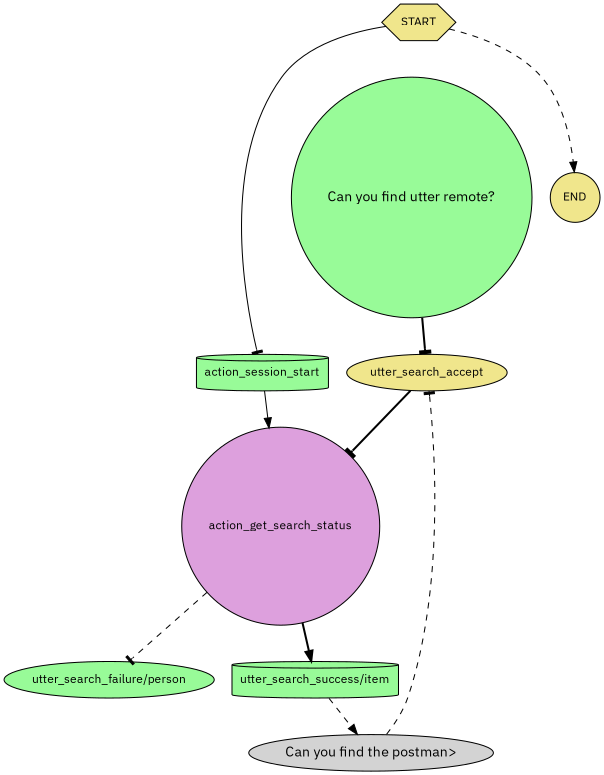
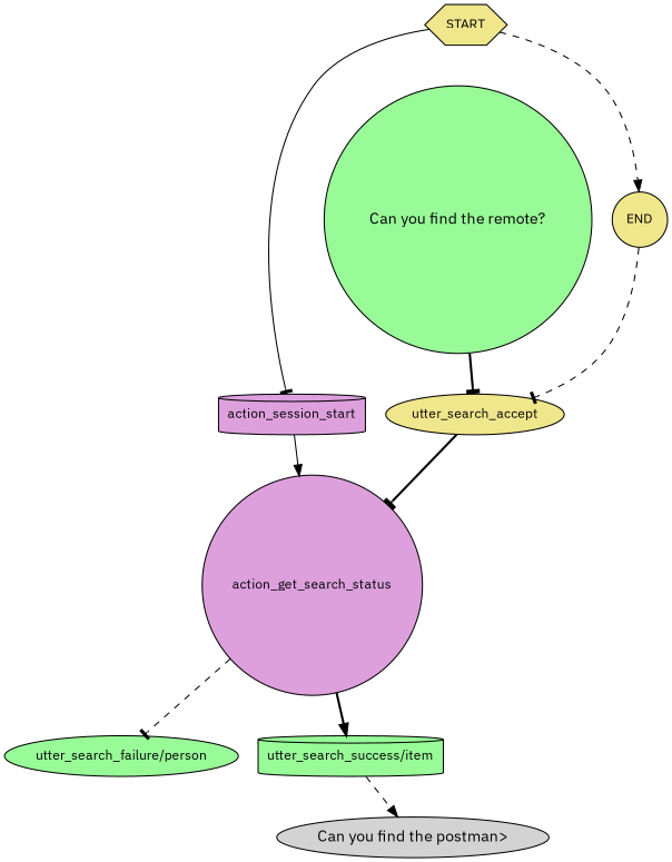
  digraph {
    fontname="IBM Plex Sans"
    node [fillcolor=khaki fontname="IBM Plex Sans" fontsize=12 shape=circle style=filled]
    edge [arrowhead=tee fontname="IBM Plex Sans" style=dashed]
    n1 [label=START shape=hexagon]
    n2 [label=END]
-   n3 [fillcolor=palegreen label=action_session_start shape=cylinder]
+   n3 [fillcolor=plum label=action_session_start shape=cylinder]
    n4 [fillcolor=plum label=action_get_search_status]
-   n5 [fillcolor=palegreen label="Can you find utter remote?" fontsize=""]
+   n5 [fillcolor=palegreen label="Can you find the remote?" fontsize=""]
    n6 [label=utter_search_accept shape=ellipse]
    n7 [fillcolor=palegreen label="utter_search_success/item" shape=cylinder]
    n8 [fillcolor=palegreen label="utter_search_failure/person" shape=ellipse]
    n9 [fillcolor=lightgrey label="Can you find the postman>" shape=ellipse fontsize=""]
    n1 -> n2 [arrowhead=normal]
    n1 -> n3 [style=solid]
    n3 -> n4 [arrowhead=normal style=solid]
    n4 -> n7 [arrowhead=normal style=bold]
    n4 -> n8
    n5 -> n6 [style=bold]
    n6 -> n4 [style=bold]
    n7 -> n9 [arrowhead=normal]
-   n9 -> n6
+   n2 -> n6
  }
